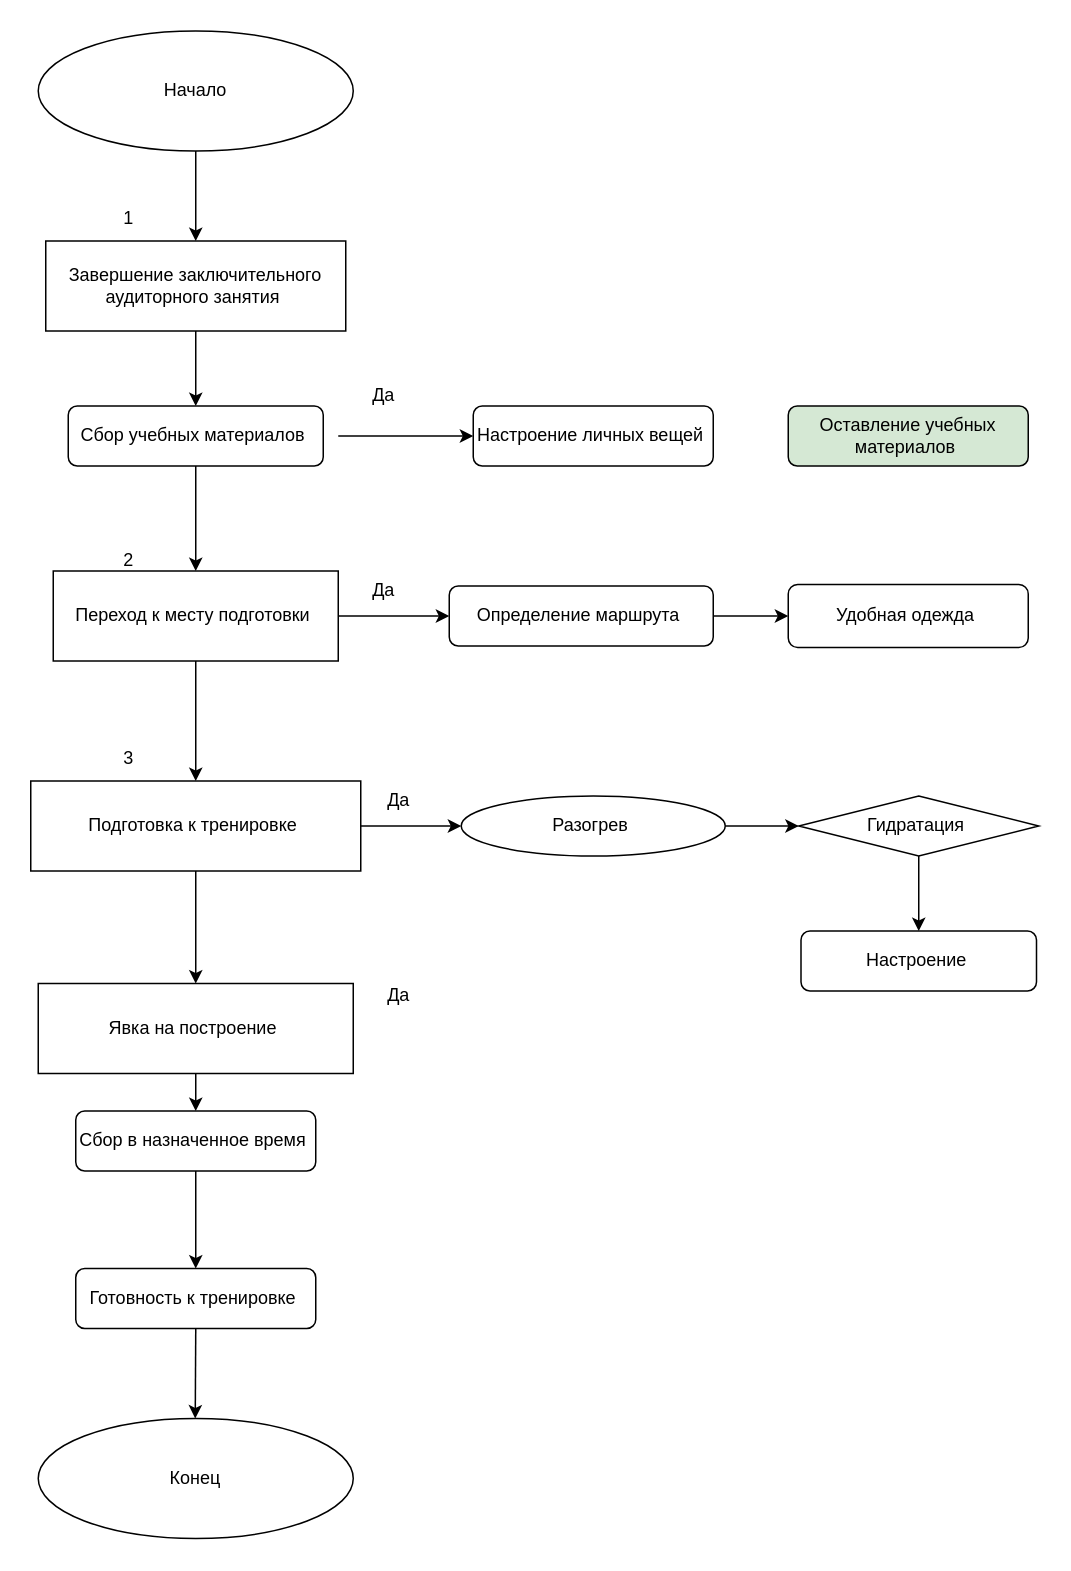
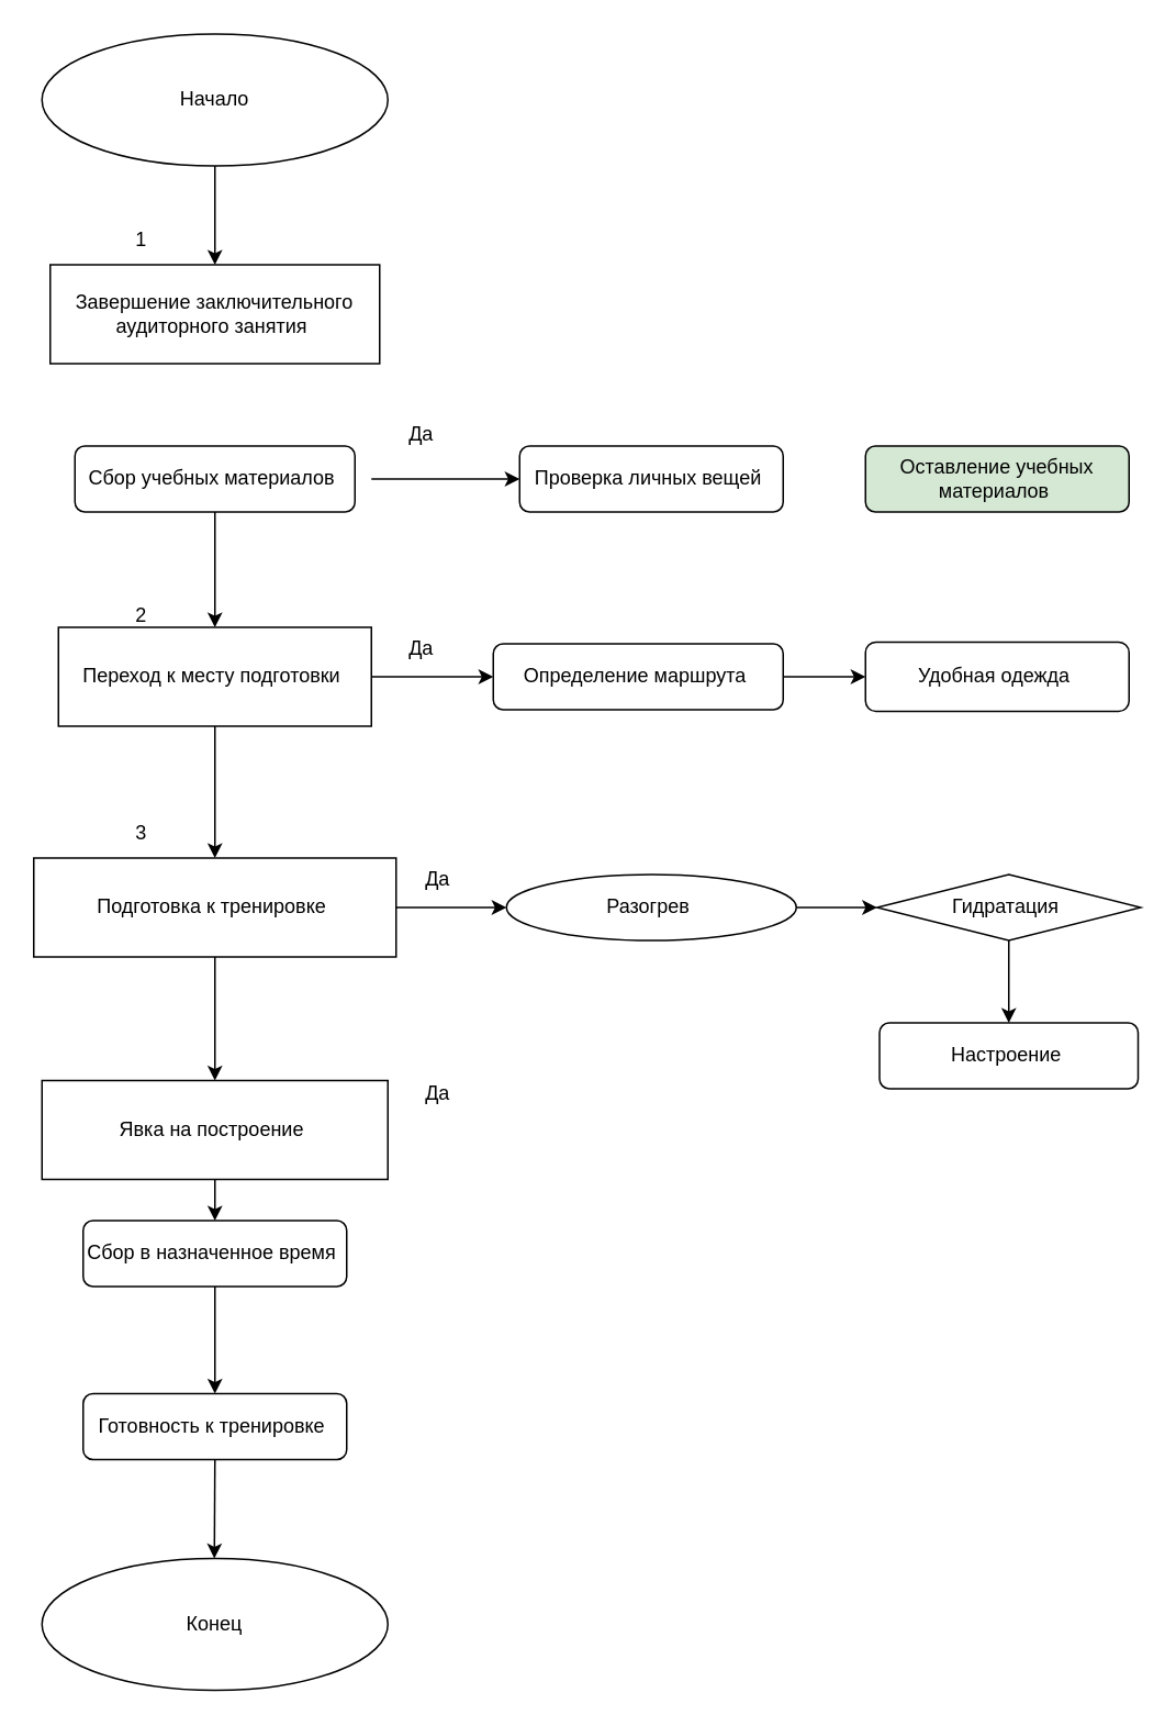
  <mxCell id="0" />
  <mxCell id="1" parent="0" />
- <mxCell id="2" style="edgeStyle=orthogonalEdgeStyle;rounded=0;orthogonalLoop=1;jettySize=auto;html=1;entryX=0.5;entryY=0;entryDx=0;entryDy=0;" parent="1" source="3" target="7" edge="1"><mxGeometry relative="1" as="geometry" /></mxCell>
  <mxCell id="3" value="Завершение заключительного аудиторного занятия&amp;nbsp;" style="rounded=0;whiteSpace=wrap;html=1;" parent="1" vertex="1"><mxGeometry x="30" y="160" width="200" height="60" as="geometry" /></mxCell>
  <mxCell id="4" value="1" style="text;html=1;align=center;verticalAlign=middle;resizable=0;points=[];autosize=1;strokeColor=none;fillColor=none;" parent="1" vertex="1"><mxGeometry x="70" width="30" height="30" as="geometry" y="130" /></mxCell>
  <mxCell id="5" style="edgeStyle=orthogonalEdgeStyle;rounded=0;orthogonalLoop=1;jettySize=auto;html=1;" parent="1" edge="1"><mxGeometry relative="1" as="geometry"><mxPoint x="315" y="290" as="targetPoint" /><mxPoint x="225" y="290" as="sourcePoint" /></mxGeometry></mxCell>
  <mxCell id="6" value="" style="edgeStyle=orthogonalEdgeStyle;rounded=0;orthogonalLoop=1;jettySize=auto;html=1;" parent="1" source="7" target="13" edge="1"><mxGeometry relative="1" as="geometry" /></mxCell>
  <mxCell id="7" value="Сбор учебных материалов&amp;nbsp;" style="rounded=1;whiteSpace=wrap;html=1;" parent="1" vertex="1"><mxGeometry x="45" y="270" width="170" height="40" as="geometry" /></mxCell>
- <mxCell id="8" value="Настроение личных вещей&amp;nbsp;" style="rounded=1;whiteSpace=wrap;html=1;" parent="1" vertex="1"><mxGeometry x="315" y="270" width="160" height="40" as="geometry" /></mxCell>
+ <mxCell id="8" value="Проверка личных вещей&amp;nbsp;" style="rounded=1;whiteSpace=wrap;html=1;" parent="1" vertex="1"><mxGeometry x="315" y="270" width="160" height="40" as="geometry" /></mxCell>
  <mxCell id="9" value="Да" style="text;html=1;align=center;verticalAlign=middle;resizable=0;points=[];autosize=1;strokeColor=none;fillColor=none;" parent="1" vertex="1"><mxGeometry x="235" y="248" width="40" height="30" as="geometry" /></mxCell>
  <mxCell id="10" value="Оставление учебных материалов&amp;nbsp;" style="rounded=1;whiteSpace=wrap;html=1;fillColor=#d5e8d4;" parent="1" vertex="1"><mxGeometry x="525" y="270" width="160" height="40" as="geometry" /></mxCell>
  <mxCell id="11" value="" style="edgeStyle=orthogonalEdgeStyle;rounded=0;orthogonalLoop=1;jettySize=auto;html=1;" parent="1" source="13" target="16" edge="1"><mxGeometry relative="1" as="geometry" /></mxCell>
  <mxCell id="12" value="" style="edgeStyle=orthogonalEdgeStyle;rounded=0;orthogonalLoop=1;jettySize=auto;html=1;" parent="1" source="13" target="21" edge="1"><mxGeometry relative="1" as="geometry" /></mxCell>
  <mxCell id="13" value="Переход к месту подготовки&amp;nbsp;" style="rounded=0;whiteSpace=wrap;html=1;" parent="1" vertex="1"><mxGeometry x="35" y="380" width="190" height="60" as="geometry" /></mxCell>
  <mxCell id="14" value="2" style="text;html=1;align=center;verticalAlign=middle;resizable=0;points=[];autosize=1;strokeColor=none;fillColor=none;" parent="1" vertex="1"><mxGeometry x="70" y="358" width="30" height="30" as="geometry" /></mxCell>
  <mxCell id="15" value="" style="edgeStyle=orthogonalEdgeStyle;rounded=0;orthogonalLoop=1;jettySize=auto;html=1;" parent="1" source="16" target="17" edge="1"><mxGeometry relative="1" as="geometry" /></mxCell>
  <mxCell id="16" value="Определение маршрута&amp;nbsp;" style="rounded=1;whiteSpace=wrap;html=1;" parent="1" vertex="1"><mxGeometry x="299" y="390" width="176" height="40" as="geometry" /></mxCell>
  <mxCell id="17" value="Удобная одежда&amp;nbsp;" style="rounded=1;whiteSpace=wrap;html=1;" parent="1" vertex="1"><mxGeometry x="525" y="389" width="160" height="42" as="geometry" /></mxCell>
  <mxCell id="18" value="Да" style="text;html=1;align=center;verticalAlign=middle;resizable=0;points=[];autosize=1;strokeColor=none;fillColor=none;" parent="1" vertex="1"><mxGeometry x="235" y="378" width="40" height="30" as="geometry" /></mxCell>
  <mxCell id="19" value="" style="edgeStyle=orthogonalEdgeStyle;rounded=0;orthogonalLoop=1;jettySize=auto;html=1;" parent="1" source="21" target="24" edge="1"><mxGeometry relative="1" as="geometry" /></mxCell>
  <mxCell id="20" value="" style="edgeStyle=orthogonalEdgeStyle;rounded=0;orthogonalLoop=1;jettySize=auto;html=1;" parent="1" source="21" target="29" edge="1"><mxGeometry relative="1" as="geometry" /></mxCell>
  <mxCell id="21" value="Подготовка к тренировке&amp;nbsp;" style="rounded=0;whiteSpace=wrap;html=1;" parent="1" vertex="1"><mxGeometry x="20" y="520" width="220" height="60" as="geometry" /></mxCell>
  <mxCell id="22" value="3" style="text;html=1;align=center;verticalAlign=middle;resizable=0;points=[];autosize=1;strokeColor=none;fillColor=none;" parent="1" vertex="1"><mxGeometry x="70" y="490" width="30" height="30" as="geometry" /></mxCell>
  <mxCell id="23" value="" style="edgeStyle=orthogonalEdgeStyle;rounded=0;orthogonalLoop=1;jettySize=auto;html=1;" parent="1" source="24" target="26" edge="1"><mxGeometry relative="1" as="geometry" /></mxCell>
  <mxCell id="24" value="Разогрев&amp;nbsp;" style="ellipse;whiteSpace=wrap;html=1;" parent="1" vertex="1"><mxGeometry x="307" y="530" width="176" height="40" as="geometry" /></mxCell>
  <mxCell id="25" value="" style="edgeStyle=orthogonalEdgeStyle;rounded=0;orthogonalLoop=1;jettySize=auto;html=1;" parent="1" source="26" target="27" edge="1"><mxGeometry relative="1" as="geometry" /></mxCell>
  <mxCell id="26" value="Гидратация&amp;nbsp;" style="rhombus;whiteSpace=wrap;html=1;" parent="1" vertex="1"><mxGeometry x="532" y="530" width="160" height="40" as="geometry" /></mxCell>
  <mxCell id="27" value="Настроение&amp;nbsp;" style="rounded=1;whiteSpace=wrap;html=1;" parent="1" vertex="1"><mxGeometry x="533.5" y="620" width="157" height="40" as="geometry" /></mxCell>
  <mxCell id="28" value="" style="edgeStyle=orthogonalEdgeStyle;rounded=0;orthogonalLoop=1;jettySize=auto;html=1;" parent="1" source="29" edge="1"><mxGeometry relative="1" as="geometry"><mxPoint x="130" y="740" as="targetPoint" /></mxGeometry></mxCell>
  <mxCell id="29" value="Явка на построение&amp;nbsp;" style="rounded=0;whiteSpace=wrap;html=1;" parent="1" vertex="1"><mxGeometry x="25" y="655" width="210" height="60" as="geometry" /></mxCell>
  <mxCell id="30" value="Да" style="text;html=1;align=center;verticalAlign=middle;resizable=0;points=[];autosize=1;strokeColor=none;fillColor=none;" parent="1" vertex="1"><mxGeometry x="245" y="518" width="40" height="30" as="geometry" /></mxCell>
  <mxCell id="31" value="" style="rounded=0;orthogonalLoop=1;jettySize=auto;html=1;exitX=0.5;exitY=1;exitDx=0;exitDy=0;entryX=0.5;entryY=0;entryDx=0;entryDy=0;" parent="1" source="32" target="34" edge="1"><mxGeometry relative="1" as="geometry" /></mxCell>
  <mxCell id="32" value="Сбор в назначенное время&amp;nbsp;" style="rounded=1;whiteSpace=wrap;html=1;" parent="1" vertex="1"><mxGeometry x="50" y="740" width="160" height="40" as="geometry" /></mxCell>
  <mxCell id="33" value="Да" style="text;html=1;align=center;verticalAlign=middle;resizable=0;points=[];autosize=1;strokeColor=none;fillColor=none;" parent="1" vertex="1"><mxGeometry x="245" y="648" width="40" height="30" as="geometry" /></mxCell>
  <mxCell id="34" value="Готовность к тренировке&amp;nbsp;" style="rounded=1;whiteSpace=wrap;html=1;" parent="1" vertex="1"><mxGeometry x="50" y="845" width="160" height="40" as="geometry" /></mxCell>
  <mxCell id="35" value="Начало" style="ellipse;whiteSpace=wrap;html=1;" vertex="1" parent="1"><mxGeometry x="25" y="20" width="210" height="80" as="geometry" /></mxCell>
  <mxCell id="36" style="edgeStyle=orthogonalEdgeStyle;rounded=0;orthogonalLoop=1;jettySize=auto;html=1;entryX=0.5;entryY=0;entryDx=0;entryDy=0;exitX=0.5;exitY=1;exitDx=0;exitDy=0;" edge="1" parent="1" source="35" target="3"><mxGeometry relative="1" as="geometry"><mxPoint x="129.66" y="100" as="sourcePoint" /><mxPoint x="129.66" y="150" as="targetPoint" /></mxGeometry></mxCell>
  <mxCell id="37" value="Конец" style="ellipse;whiteSpace=wrap;html=1;" vertex="1" parent="1"><mxGeometry x="25" y="945" width="210" height="80" as="geometry" /></mxCell>
  <mxCell id="38" value="" style="rounded=0;orthogonalLoop=1;jettySize=auto;html=1;entryX=0.5;entryY=0;entryDx=0;entryDy=0;exitX=0.5;exitY=1;exitDx=0;exitDy=0;" edge="1" parent="1" source="34"><mxGeometry relative="1" as="geometry"><mxPoint x="130" y="895" as="sourcePoint" /><mxPoint x="129.66" y="945" as="targetPoint" /></mxGeometry></mxCell>
